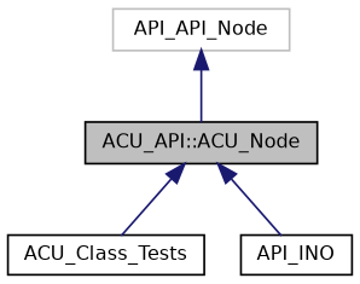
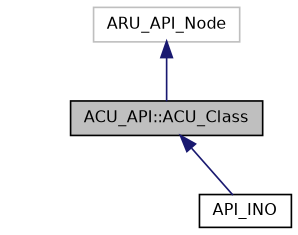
  digraph {
    node [color=black fillcolor=white fontname=Helvetica fontsize=10 shape=record style=filled]
    edge [color=midnightblue dir=back fontname=Helvetica fontsize=10 labelfontname=Helvetica labelfontsize=10 style=solid]
-   n1 [fillcolor=grey75 fontcolor=black height=0.2 label="ACU_API::ACU_Node" width=0.4]
-   n2 [height=0.2 label=ACU_Class_Tests width=0.4]
+   n1 [fillcolor=grey75 fontcolor=black height=0.2 label="ACU_API::ACU_Class" width=0.4]
    n3 [height=0.2 label=API_INO width=0.4]
-   n4 [color=grey75 height=0.2 label=API_API_Node width=0.4]
-   n1 -> n2
+   n4 [color=grey75 height=0.2 label=ARU_API_Node width=0.4]
    n1 -> n3
    n4 -> n1
  }
